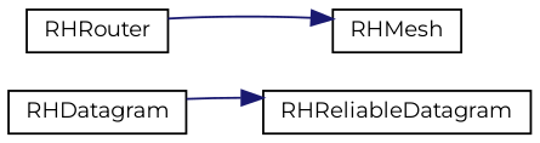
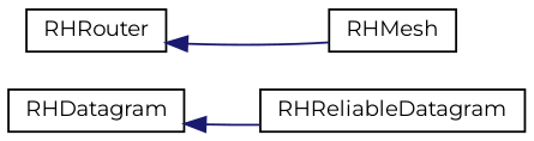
  digraph {
    fontname=Montserrat
    rankdir=LR
    node [color=black fillcolor=white fontname=Montserrat fontsize=10 shape=record style=filled]
    edge [color=midnightblue dir=back fontname=Montserrat fontsize=10 labelfontname=Helvetica labelfontsize=10 style=solid]
    n1 [height=0.2 label=RHDatagram width=0.4]
    n2 [height=0.2 label=RHReliableDatagram width=0.4]
    n3 [height=0.2 label=RHRouter width=0.4]
    n4 [height=0.2 label=RHMesh width=0.4]
-   n2 -> n1
-   n4 -> n3
+   n1 -> n2
+   n3 -> n4
  }
